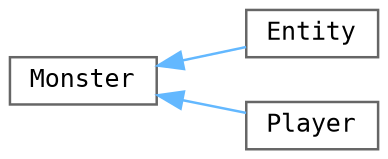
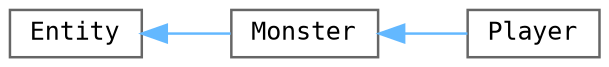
  digraph {
    fontname="DejaVu Sans Mono"
    rankdir=LR
    node [color=grey40 fillcolor=white fontname="DejaVu Sans Mono" fontsize=10 shape=box style=filled]
    edge [color=steelblue1 dir=back fontname="DejaVu Sans Mono" fontsize=10 labelfontname=Helvetica labelfontsize=10 style=solid]
    n1 [height=0.2 label=Entity width=0.4]
    n2 [height=0.2 label=Monster width=0.4]
    n3 [height=0.2 label=Player width=0.4]
-   n2 -> n1
+   n1 -> n2
    n2 -> n3
  }
